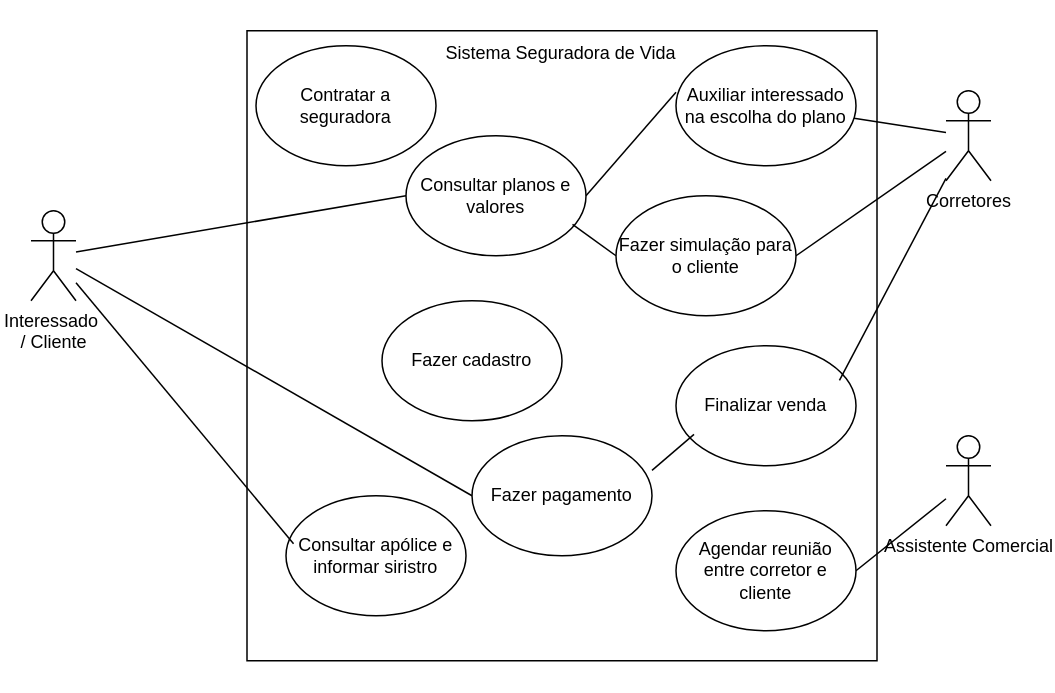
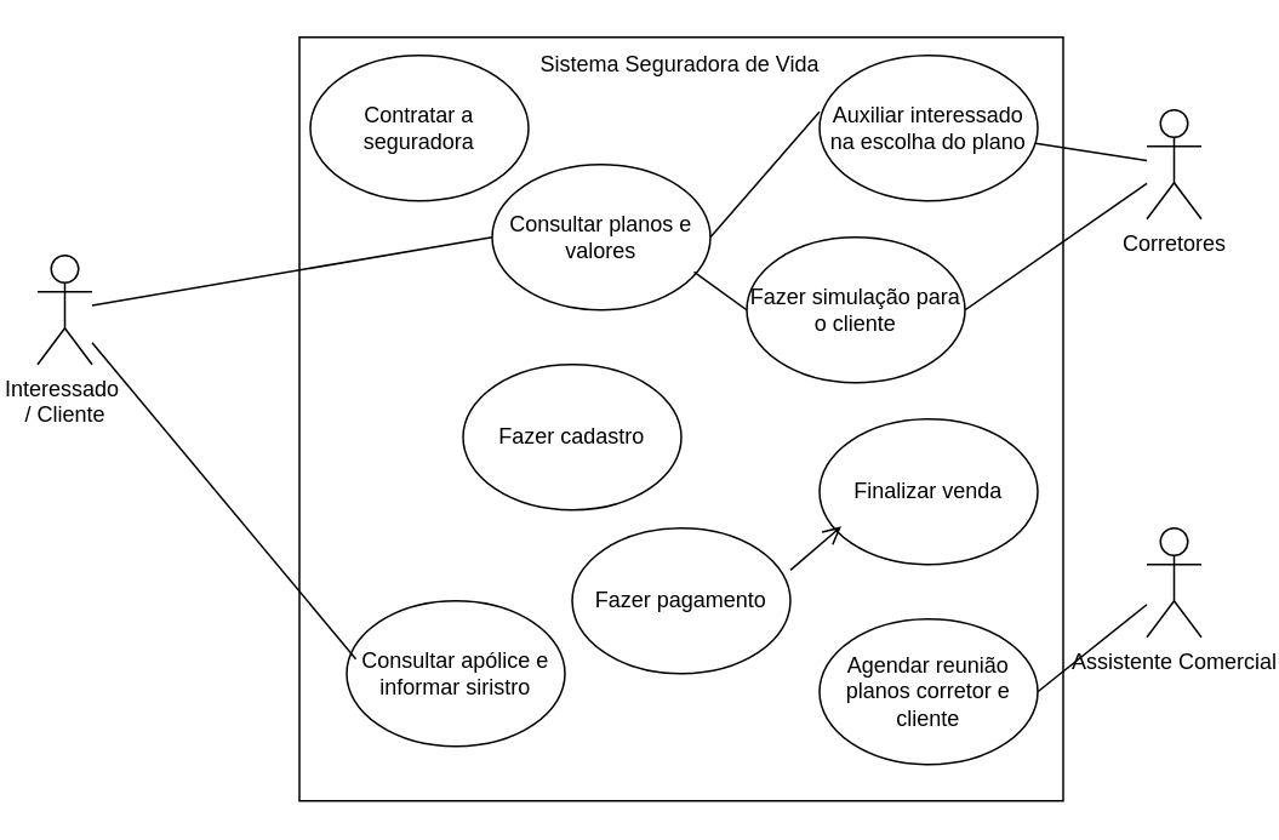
  <mxCell id="0" />
  <mxCell id="1" parent="0" />
  <mxCell id="2" value="" style="whiteSpace=wrap;html=1;aspect=fixed;" vertex="1" parent="1"><mxGeometry x="164" y="20" width="420" height="420" as="geometry" /></mxCell>
  <mxCell id="3" value="Interessado&amp;nbsp;&lt;div&gt;/&amp;nbsp;&lt;span style=&quot;background-color: transparent; color: light-dark(rgb(0, 0, 0), rgb(255, 255, 255));&quot;&gt;Cliente&lt;/span&gt;&lt;/div&gt;" style="shape=umlActor;verticalLabelPosition=bottom;verticalAlign=top;html=1;outlineConnect=0;" vertex="1" parent="1"><mxGeometry x="20" y="140" width="30" height="60" as="geometry" /></mxCell>
  <mxCell id="4" value="Corretores" style="shape=umlActor;verticalLabelPosition=bottom;verticalAlign=top;html=1;outlineConnect=0;" vertex="1" parent="1"><mxGeometry x="630" y="60" width="30" height="60" as="geometry" /></mxCell>
  <mxCell id="5" value="Assistente Comercial" style="shape=umlActor;verticalLabelPosition=bottom;verticalAlign=top;html=1;outlineConnect=0;" vertex="1" parent="1"><mxGeometry x="630" y="290" width="30" height="60" as="geometry" /></mxCell>
  <mxCell id="6" value="Sistema Seguradora de Vida" style="text;html=1;align=center;verticalAlign=middle;whiteSpace=wrap;rounded=0;" vertex="1" parent="1"><mxGeometry x="273" y="20" width="201" height="30" as="geometry" /></mxCell>
  <mxCell id="7" value="Auxiliar interessado na escolha do plano" style="ellipse;whiteSpace=wrap;html=1;" vertex="1" parent="1"><mxGeometry x="450" y="30" width="120" height="80" as="geometry" /></mxCell>
  <mxCell id="8" value="Consultar planos e valores" style="ellipse;whiteSpace=wrap;html=1;" vertex="1" parent="1"><mxGeometry x="270" y="90" width="120" height="80" as="geometry" /></mxCell>
  <mxCell id="9" value="Consultar apólice e informar siristro" style="ellipse;whiteSpace=wrap;html=1;" vertex="1" parent="1"><mxGeometry x="190" y="330" width="120" height="80" as="geometry" /></mxCell>
  <mxCell id="10" value="Finalizar venda" style="ellipse;whiteSpace=wrap;html=1;" vertex="1" parent="1"><mxGeometry x="450" y="230" width="120" height="80" as="geometry" /></mxCell>
  <mxCell id="11" value="Fazer cadastro" style="ellipse;whiteSpace=wrap;html=1;" vertex="1" parent="1"><mxGeometry x="254" y="200" width="120" height="80" as="geometry" /></mxCell>
  <mxCell id="12" value="Fazer pagamento" style="ellipse;whiteSpace=wrap;html=1;" vertex="1" parent="1"><mxGeometry x="314" y="290" width="120" height="80" as="geometry" /></mxCell>
  <mxCell id="13" value="" style="endArrow=none;html=1;rounded=0;fontSize=12;startSize=8;endSize=8;curved=1;entryX=0;entryY=0.5;entryDx=0;entryDy=0;" edge="1" parent="1" source="3" target="8"><mxGeometry width="50" height="50" relative="1" as="geometry"><mxPoint x="500" y="230" as="sourcePoint" /><mxPoint x="550" y="180" as="targetPoint" /></mxGeometry></mxCell>
  <mxCell id="14" value="" style="endArrow=none;html=1;rounded=0;fontSize=12;startSize=8;endSize=8;curved=1;exitX=1;exitY=0.5;exitDx=0;exitDy=0;entryX=0;entryY=0.388;entryDx=0;entryDy=0;entryPerimeter=0;" edge="1" parent="1" source="8" target="7"><mxGeometry width="50" height="50" relative="1" as="geometry"><mxPoint x="500" y="230" as="sourcePoint" /><mxPoint x="550" y="180" as="targetPoint" /></mxGeometry></mxCell>
  <mxCell id="15" value="" style="endArrow=none;html=1;rounded=0;fontSize=12;startSize=8;endSize=8;curved=1;" edge="1" parent="1" source="7" target="4"><mxGeometry width="50" height="50" relative="1" as="geometry"><mxPoint x="500" y="230" as="sourcePoint" /><mxPoint x="550" y="180" as="targetPoint" /></mxGeometry></mxCell>
- <mxCell id="16" value="" style="endArrow=none;html=1;rounded=0;fontSize=12;startSize=8;endSize=8;curved=1;exitX=1;exitY=0.288;exitDx=0;exitDy=0;exitPerimeter=0;entryX=0.1;entryY=0.738;entryDx=0;entryDy=0;entryPerimeter=0;" edge="1" parent="1" source="12" target="10"><mxGeometry width="50" height="50" relative="1" as="geometry"><mxPoint x="500" y="230" as="sourcePoint" /><mxPoint x="550" y="180" as="targetPoint" /></mxGeometry></mxCell>
- <mxCell id="17" value="" style="endArrow=none;html=1;rounded=0;fontSize=12;startSize=8;endSize=8;curved=1;exitX=0.908;exitY=0.288;exitDx=0;exitDy=0;exitPerimeter=0;" edge="1" parent="1" source="10" target="4"><mxGeometry width="50" height="50" relative="1" as="geometry"><mxPoint x="500" y="230" as="sourcePoint" /><mxPoint x="550" y="180" as="targetPoint" /></mxGeometry></mxCell>
- <mxCell id="18" value="" style="endArrow=none;html=1;rounded=0;fontSize=12;startSize=8;endSize=8;curved=1;exitX=0;exitY=0.5;exitDx=0;exitDy=0;" edge="1" parent="1" source="12" target="3"><mxGeometry width="50" height="50" relative="1" as="geometry"><mxPoint x="500" y="230" as="sourcePoint" /><mxPoint x="550" y="180" as="targetPoint" /></mxGeometry></mxCell>
+ <mxCell id="16" value="" style="endArrow=open;html=1;rounded=0;fontSize=12;startSize=8;endSize=8;curved=1;exitX=1;exitY=0.288;exitDx=0;exitDy=0;exitPerimeter=0;entryX=0.1;entryY=0.738;entryDx=0;entryDy=0;entryPerimeter=0;" edge="1" parent="1" source="12" target="10"><mxGeometry width="50" height="50" relative="1" as="geometry"><mxPoint x="500" y="230" as="sourcePoint" /><mxPoint x="550" y="180" as="targetPoint" /></mxGeometry></mxCell>
  <mxCell id="19" value="" style="endArrow=none;html=1;rounded=0;fontSize=12;startSize=8;endSize=8;curved=1;exitX=0.042;exitY=0.4;exitDx=0;exitDy=0;exitPerimeter=0;" edge="1" parent="1" source="9" target="3"><mxGeometry width="50" height="50" relative="1" as="geometry"><mxPoint x="500" y="230" as="sourcePoint" /><mxPoint x="550" y="180" as="targetPoint" /></mxGeometry></mxCell>
- <mxCell id="20" value="Agendar reunião entre corretor e cliente" style="ellipse;whiteSpace=wrap;html=1;" vertex="1" parent="1"><mxGeometry x="450" y="340" width="120" height="80" as="geometry" /></mxCell>
+ <mxCell id="20" value="Agendar reunião planos corretor e cliente" style="ellipse;whiteSpace=wrap;html=1;" vertex="1" parent="1"><mxGeometry x="450" y="340" width="120" height="80" as="geometry" /></mxCell>
  <mxCell id="21" value="" style="endArrow=none;html=1;rounded=0;fontSize=12;startSize=8;endSize=8;curved=1;exitX=1;exitY=0.5;exitDx=0;exitDy=0;" edge="1" parent="1" source="20" target="5"><mxGeometry width="50" height="50" relative="1" as="geometry"><mxPoint x="500" y="230" as="sourcePoint" /><mxPoint x="550" y="180" as="targetPoint" /></mxGeometry></mxCell>
  <mxCell id="22" value="Fazer simulação para o cliente" style="ellipse;whiteSpace=wrap;html=1;" vertex="1" parent="1"><mxGeometry x="410" y="130" width="120" height="80" as="geometry" /></mxCell>
  <mxCell id="23" value="" style="endArrow=none;html=1;rounded=0;fontSize=12;startSize=8;endSize=8;curved=1;entryX=0.925;entryY=0.738;entryDx=0;entryDy=0;entryPerimeter=0;exitX=0;exitY=0.5;exitDx=0;exitDy=0;" edge="1" parent="1" source="22" target="8"><mxGeometry width="50" height="50" relative="1" as="geometry"><mxPoint x="500" y="230" as="sourcePoint" /><mxPoint x="550" y="180" as="targetPoint" /></mxGeometry></mxCell>
  <mxCell id="24" value="" style="endArrow=none;html=1;rounded=0;fontSize=12;startSize=8;endSize=8;curved=1;exitX=1;exitY=0.5;exitDx=0;exitDy=0;" edge="1" parent="1" source="22" target="4"><mxGeometry width="50" height="50" relative="1" as="geometry"><mxPoint x="500" y="230" as="sourcePoint" /><mxPoint x="550" y="180" as="targetPoint" /></mxGeometry></mxCell>
  <mxCell id="25" value="Contratar a seguradora" style="ellipse;whiteSpace=wrap;html=1;" vertex="1" parent="1"><mxGeometry x="170" y="30" width="120" height="80" as="geometry" /></mxCell>
